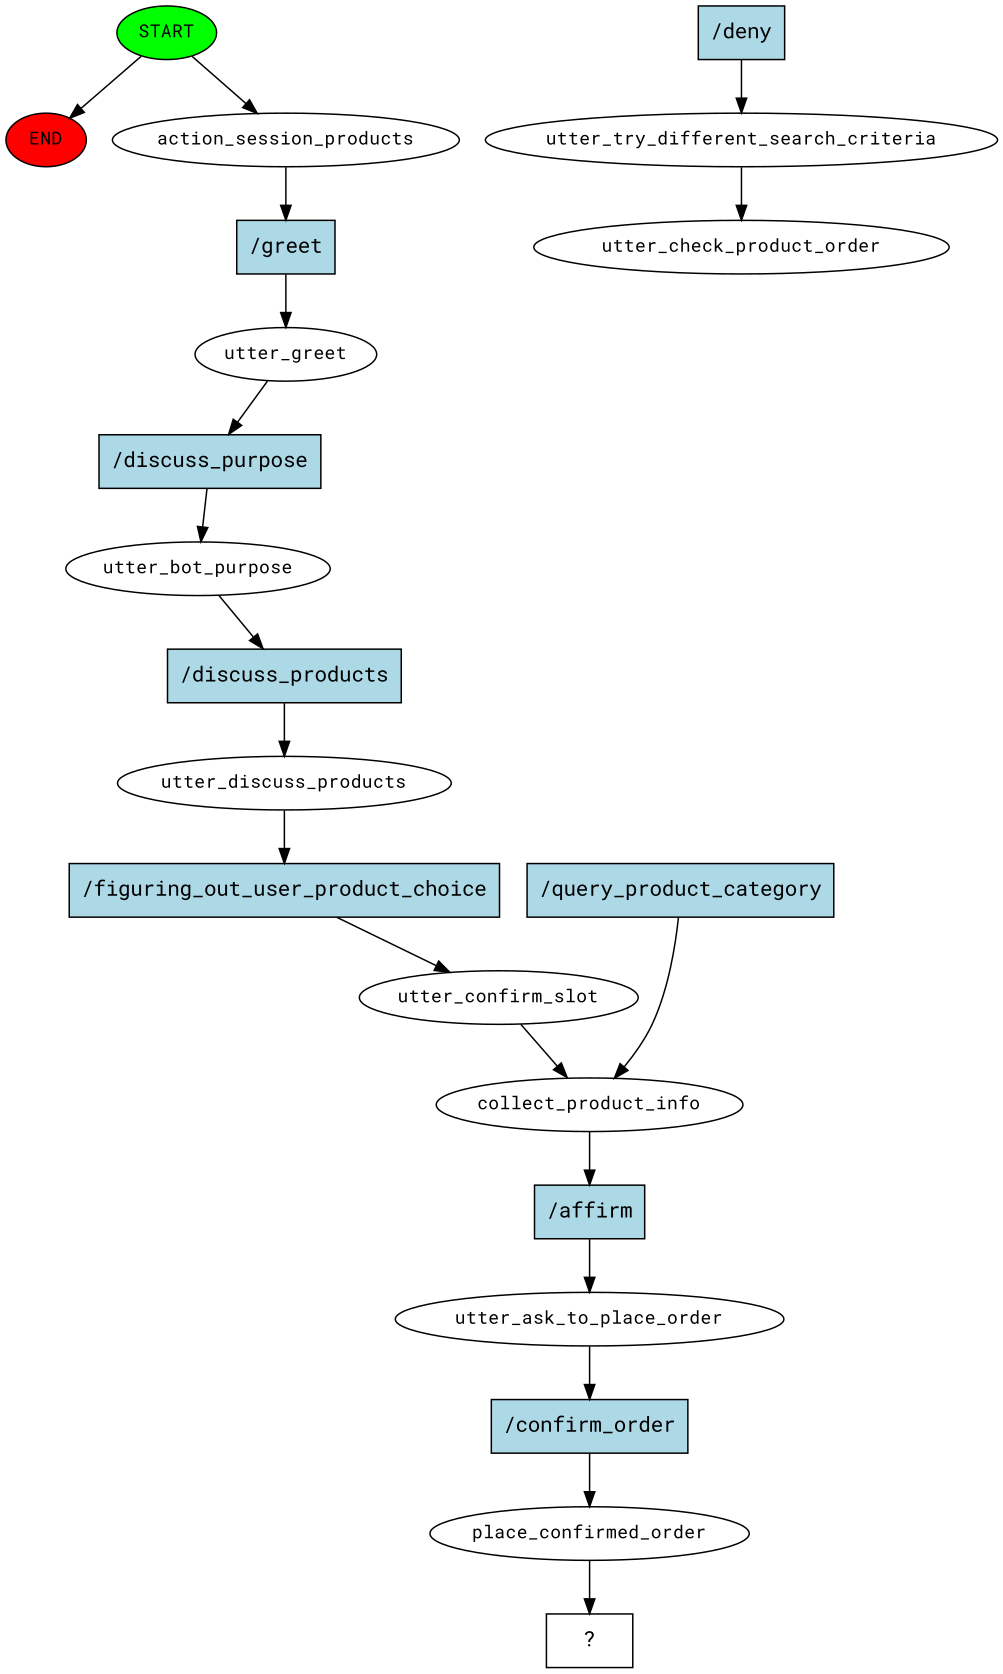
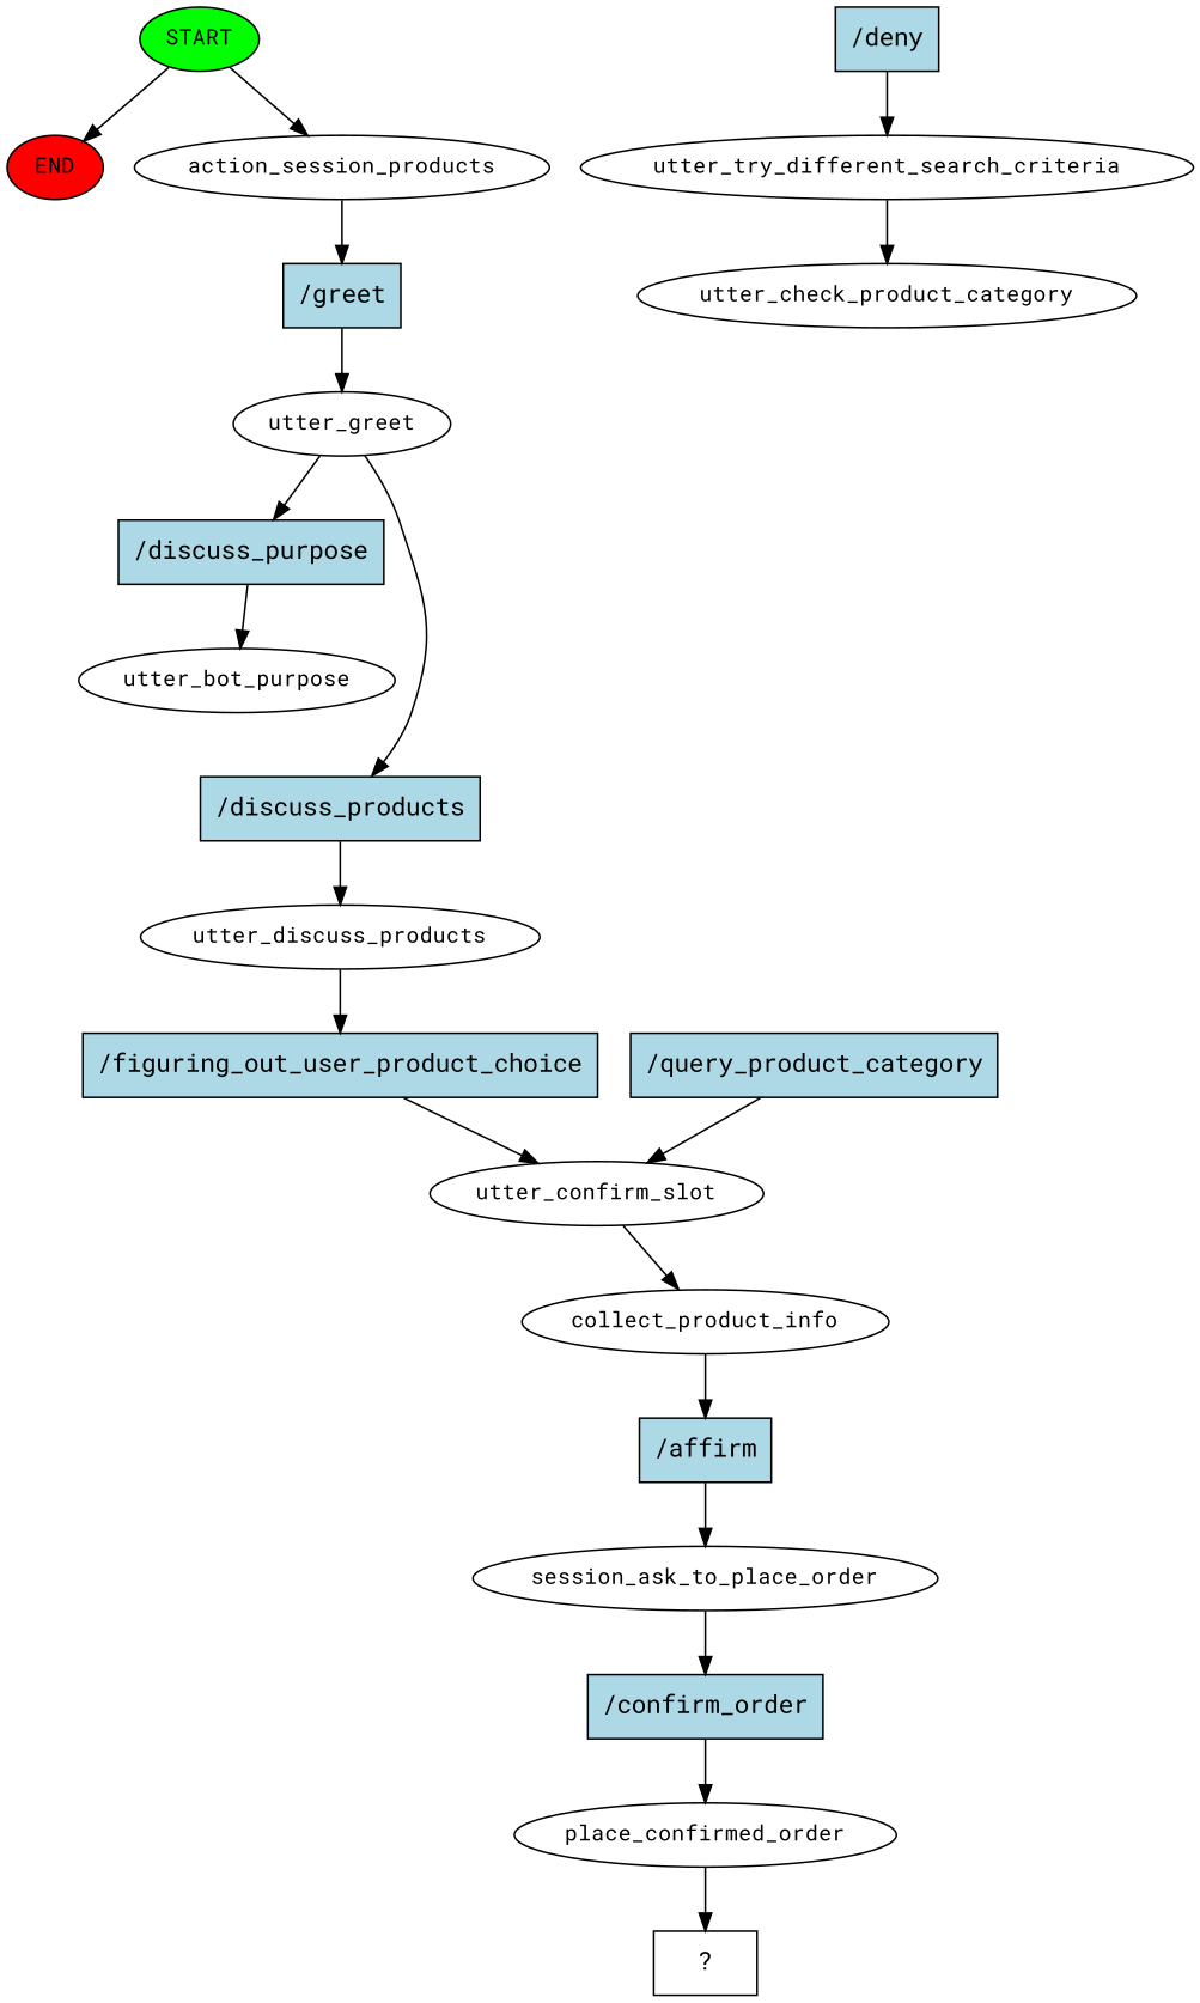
  digraph {
    fontname="Roboto Mono"
    node [fontname="Roboto Mono" fontsize=12]
    edge [fontname="Roboto Mono"]
    n1 [fillcolor=green label=START style=filled]
    n2 [fillcolor=red label=END style=filled]
    n3 [label=action_session_products]
    n4 [fillcolor=lightblue label="/greet" shape=rect style=filled fontsize=""]
    n5 [label=utter_greet]
    n6 [fillcolor=lightblue label="/discuss_purpose" shape=rect style=filled fontsize=""]
    n7 [label=utter_bot_purpose]
    n8 [fillcolor=lightblue label="/discuss_products" shape=rect style=filled fontsize=""]
    n9 [label=utter_discuss_products]
    n10 [fillcolor=lightblue label="/figuring_out_user_product_choice" shape=rect style=filled fontsize=""]
    n11 [label=utter_confirm_slot]
    n12 [label=collect_product_info]
    n13 [fillcolor=lightblue label="/affirm" shape=rect style=filled fontsize=""]
    n14 [fillcolor=lightblue label="/deny" shape=rect style=filled fontsize=""]
    n15 [label=utter_try_different_search_criteria]
-   n16 [label=utter_ask_to_place_order]
-   n17 [label=utter_check_product_order]
+   n16 [label=session_ask_to_place_order]
+   n17 [label=utter_check_product_category]
    n18 [fillcolor=lightblue label="/query_product_category" shape=rect style=filled fontsize=""]
    n19 [fillcolor=lightblue label="/confirm_order" shape=rect style=filled fontsize=""]
    n20 [label=place_confirmed_order]
    n21 [label="  ?  " shape=rect fontsize=""]
    n1 -> n2
    n1 -> n3
    n3 -> n4
    n4 -> n5
    n5 -> n6
    n6 -> n7
-   n7 -> n8
+   n5 -> n8
    n8 -> n9
    n9 -> n10
    n10 -> n11
    n11 -> n12
    n12 -> n13
    n13 -> n16
    n14 -> n15
    n15 -> n17
    n16 -> n19
-   n18 -> n12
+   n18 -> n11
    n19 -> n20
    n20 -> n21
  }
